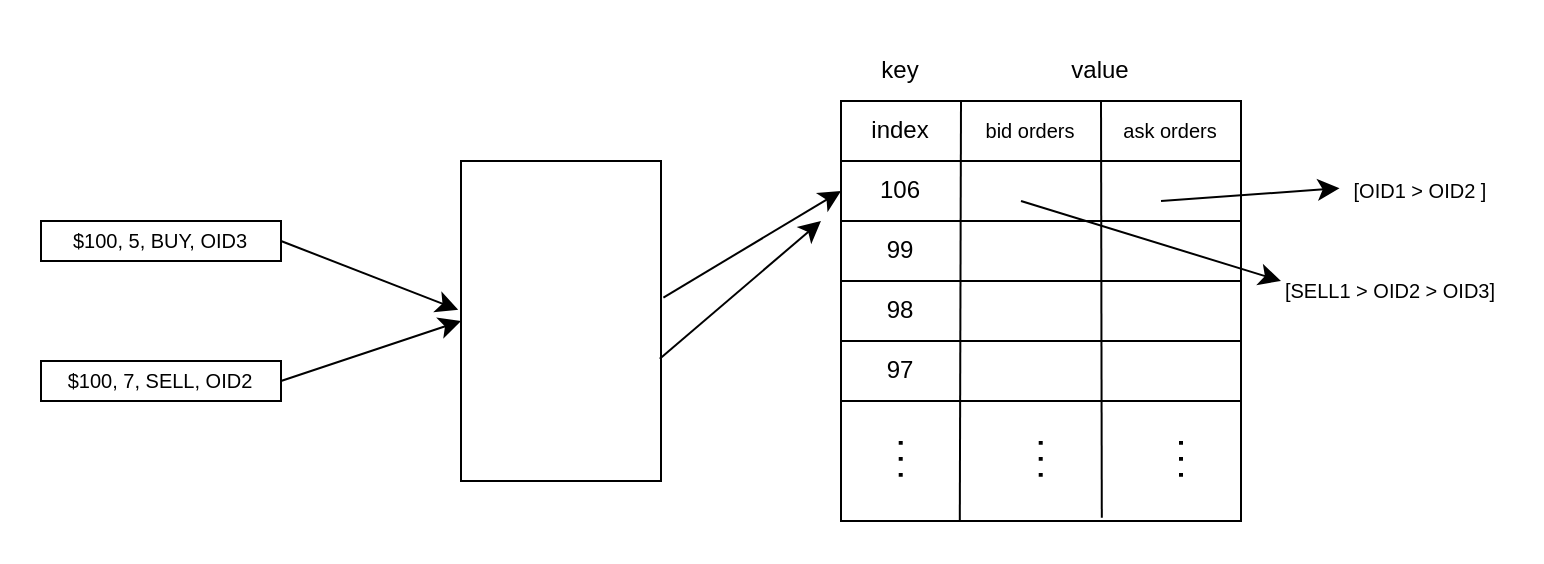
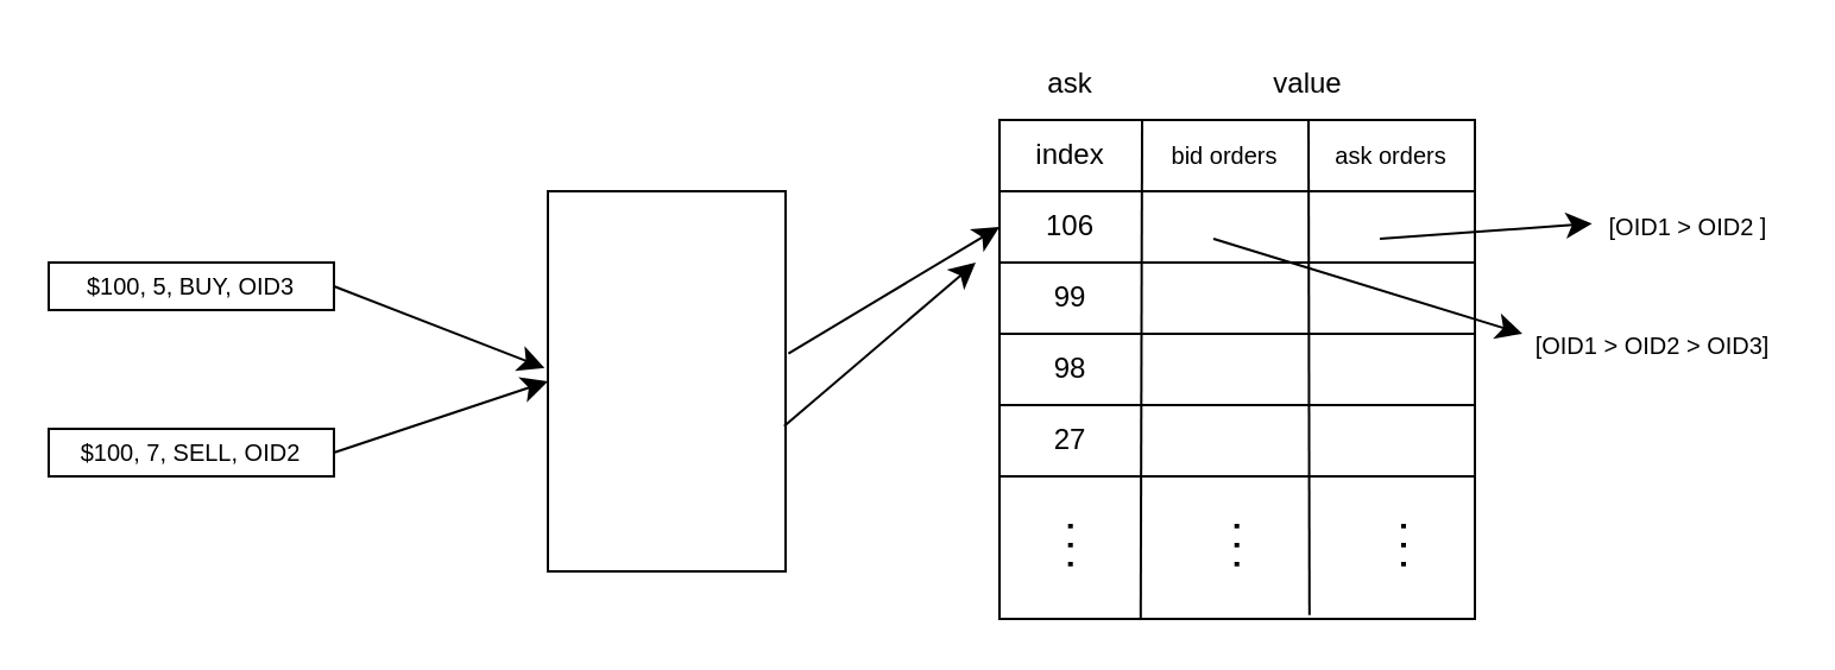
  <mxCell id="0" />
  <mxCell id="1" parent="0" />
  <mxCell id="2" value="" style="rounded=0;whiteSpace=wrap;html=1;" vertex="1" parent="1"><mxGeometry x="230" y="80" width="100" height="160" as="geometry" /></mxCell>
  <mxCell id="3" value="" style="rounded=0;whiteSpace=wrap;html=1;" vertex="1" parent="1"><mxGeometry x="420" y="50" width="200" height="210" as="geometry" /></mxCell>
  <mxCell id="4" value="" style="endArrow=none;html=1;rounded=0;fontSize=12;startSize=8;endSize=8;curved=1;exitX=0.297;exitY=1.001;exitDx=0;exitDy=0;exitPerimeter=0;" edge="1" parent="1" source="3"><mxGeometry width="50" height="50" relative="1" as="geometry"><mxPoint x="480" y="230" as="sourcePoint" /><mxPoint x="480" y="50" as="targetPoint" /></mxGeometry></mxCell>
  <mxCell id="5" value="" style="endArrow=none;html=1;rounded=0;fontSize=12;startSize=8;endSize=8;curved=1;exitX=0;exitY=0.5;exitDx=0;exitDy=0;entryX=1;entryY=0.5;entryDx=0;entryDy=0;" edge="1" parent="1"><mxGeometry width="50" height="50" relative="1" as="geometry"><mxPoint x="420" y="170" as="sourcePoint" /><mxPoint x="620" y="170" as="targetPoint" /></mxGeometry></mxCell>
  <mxCell id="6" value="" style="endArrow=none;html=1;rounded=0;fontSize=12;startSize=8;endSize=8;curved=1;exitX=0;exitY=0.5;exitDx=0;exitDy=0;entryX=1;entryY=0.5;entryDx=0;entryDy=0;" edge="1" parent="1"><mxGeometry width="50" height="50" relative="1" as="geometry"><mxPoint x="420" y="140" as="sourcePoint" /><mxPoint x="620" y="140" as="targetPoint" /></mxGeometry></mxCell>
  <mxCell id="7" value="" style="endArrow=none;html=1;rounded=0;fontSize=12;startSize=8;endSize=8;curved=1;exitX=0;exitY=0.5;exitDx=0;exitDy=0;entryX=1;entryY=0.5;entryDx=0;entryDy=0;" edge="1" parent="1"><mxGeometry width="50" height="50" relative="1" as="geometry"><mxPoint x="420" y="110" as="sourcePoint" /><mxPoint x="620" y="110" as="targetPoint" /></mxGeometry></mxCell>
  <mxCell id="8" value="" style="endArrow=none;html=1;rounded=0;fontSize=12;startSize=8;endSize=8;curved=1;exitX=0;exitY=0.5;exitDx=0;exitDy=0;entryX=1;entryY=0.5;entryDx=0;entryDy=0;" edge="1" parent="1"><mxGeometry width="50" height="50" relative="1" as="geometry"><mxPoint x="420" y="80" as="sourcePoint" /><mxPoint x="620" y="80" as="targetPoint" /></mxGeometry></mxCell>
  <mxCell id="9" value="" style="endArrow=none;html=1;rounded=0;fontSize=12;startSize=8;endSize=8;curved=1;exitX=0.652;exitY=0.992;exitDx=0;exitDy=0;exitPerimeter=0;" edge="1" parent="1" source="3"><mxGeometry width="50" height="50" relative="1" as="geometry"><mxPoint x="550" y="230" as="sourcePoint" /><mxPoint x="550" y="50" as="targetPoint" /></mxGeometry></mxCell>
  <mxCell id="10" value="index" style="text;html=1;align=center;verticalAlign=middle;whiteSpace=wrap;rounded=0;" vertex="1" parent="1"><mxGeometry x="420" y="50" width="60" height="30" as="geometry" /></mxCell>
  <mxCell id="11" value="&lt;font style=&quot;font-size: 10px;&quot;&gt;bid orders&lt;/font&gt;" style="text;html=1;align=center;verticalAlign=middle;whiteSpace=wrap;rounded=0;" vertex="1" parent="1"><mxGeometry x="480" y="50" width="70" height="30" as="geometry" /></mxCell>
  <mxCell id="12" value="106" style="text;html=1;align=center;verticalAlign=middle;whiteSpace=wrap;rounded=0;" vertex="1" parent="1"><mxGeometry x="420" y="80" width="60" height="30" as="geometry" /></mxCell>
  <mxCell id="13" value="99" style="text;html=1;align=center;verticalAlign=middle;whiteSpace=wrap;rounded=0;" vertex="1" parent="1"><mxGeometry x="420" y="110" width="60" height="30" as="geometry" /></mxCell>
  <mxCell id="14" value="98" style="text;html=1;align=center;verticalAlign=middle;whiteSpace=wrap;rounded=0;" vertex="1" parent="1"><mxGeometry x="420" y="140" width="60" height="30" as="geometry" /></mxCell>
- <mxCell id="15" value="97" style="text;html=1;align=center;verticalAlign=middle;whiteSpace=wrap;rounded=0;" vertex="1" parent="1"><mxGeometry x="420" y="170" width="60" height="30" as="geometry" /></mxCell>
+ <mxCell id="15" value="27" style="text;html=1;align=center;verticalAlign=middle;whiteSpace=wrap;rounded=0;" vertex="1" parent="1"><mxGeometry x="420" y="170" width="60" height="30" as="geometry" /></mxCell>
  <mxCell id="16" value="" style="endArrow=none;html=1;rounded=0;fontSize=12;startSize=8;endSize=8;curved=1;exitX=0;exitY=0.5;exitDx=0;exitDy=0;entryX=1;entryY=0.5;entryDx=0;entryDy=0;" edge="1" parent="1"><mxGeometry width="50" height="50" relative="1" as="geometry"><mxPoint x="420" y="200" as="sourcePoint" /><mxPoint x="620" y="200" as="targetPoint" /></mxGeometry></mxCell>
  <mxCell id="17" value="" style="endArrow=none;dashed=1;html=1;dashPattern=1 3;strokeWidth=2;rounded=0;fontSize=12;startSize=8;endSize=8;curved=1;" edge="1" parent="1"><mxGeometry width="50" height="50" relative="1" as="geometry"><mxPoint x="449.86" y="220" as="sourcePoint" /><mxPoint x="449.86" y="240" as="targetPoint" /></mxGeometry></mxCell>
  <mxCell id="18" value="" style="endArrow=none;dashed=1;html=1;dashPattern=1 3;strokeWidth=2;rounded=0;fontSize=12;startSize=8;endSize=8;curved=1;" edge="1" parent="1"><mxGeometry width="50" height="50" relative="1" as="geometry"><mxPoint x="519.86" y="220" as="sourcePoint" /><mxPoint x="519.86" y="240" as="targetPoint" /></mxGeometry></mxCell>
  <mxCell id="19" value="" style="endArrow=none;dashed=1;html=1;dashPattern=1 3;strokeWidth=2;rounded=0;fontSize=12;startSize=8;endSize=8;curved=1;" edge="1" parent="1"><mxGeometry width="50" height="50" relative="1" as="geometry"><mxPoint x="590" y="220" as="sourcePoint" /><mxPoint x="590" y="240" as="targetPoint" /></mxGeometry></mxCell>
  <mxCell id="20" value="&lt;font style=&quot;font-size: 10px;&quot;&gt;ask orders&lt;/font&gt;" style="text;html=1;align=center;verticalAlign=middle;whiteSpace=wrap;rounded=0;" vertex="1" parent="1"><mxGeometry x="550" y="50" width="70" height="30" as="geometry" /></mxCell>
  <mxCell id="21" value="" style="endArrow=classic;html=1;rounded=0;fontSize=12;startSize=8;endSize=8;curved=1;" edge="1" parent="1"><mxGeometry width="50" height="50" relative="1" as="geometry"><mxPoint x="510" y="100" as="sourcePoint" /><mxPoint x="640" y="140" as="targetPoint" /></mxGeometry></mxCell>
- <mxCell id="22" value="&lt;font style=&quot;font-size: 10px;&quot;&gt;[SELL1 &amp;gt; OID2 &amp;gt; OID3]&lt;/font&gt;" style="text;html=1;align=center;verticalAlign=middle;whiteSpace=wrap;rounded=0;" vertex="1" parent="1"><mxGeometry x="640" y="130" width="110" height="30" as="geometry" /></mxCell>
+ <mxCell id="22" value="&lt;font style=&quot;font-size: 10px;&quot;&gt;[OID1 &amp;gt; OID2 &amp;gt; OID3]&lt;/font&gt;" style="text;html=1;align=center;verticalAlign=middle;whiteSpace=wrap;rounded=0;" vertex="1" parent="1"><mxGeometry x="640" y="130" width="110" height="30" as="geometry" /></mxCell>
  <mxCell id="23" value="" style="endArrow=classic;html=1;rounded=0;fontSize=12;startSize=8;endSize=8;curved=1;entryX=-0.009;entryY=0.454;entryDx=0;entryDy=0;entryPerimeter=0;" edge="1" parent="1" target="24"><mxGeometry width="50" height="50" relative="1" as="geometry"><mxPoint x="580" y="100" as="sourcePoint" /><mxPoint x="660" y="100" as="targetPoint" /></mxGeometry></mxCell>
  <mxCell id="24" value="&lt;font style=&quot;font-size: 10px;&quot;&gt;[OID1 &amp;gt; OID2 ]&lt;/font&gt;" style="text;html=1;align=center;verticalAlign=middle;whiteSpace=wrap;rounded=0;" vertex="1" parent="1"><mxGeometry x="670" y="80" width="80" height="30" as="geometry" /></mxCell>
  <mxCell id="25" value="" style="rounded=0;whiteSpace=wrap;html=1;" vertex="1" parent="1"><mxGeometry x="20" y="110" width="120" height="20" as="geometry" /></mxCell>
  <mxCell id="26" value="&lt;font style=&quot;font-size: 10px;&quot;&gt;$100, 5, BUY, OID3&lt;/font&gt;" style="text;html=1;align=center;verticalAlign=middle;whiteSpace=wrap;rounded=0;" vertex="1" parent="1"><mxGeometry x="20" y="110" width="120" height="20" as="geometry" /></mxCell>
  <mxCell id="27" value="" style="rounded=0;whiteSpace=wrap;html=1;" vertex="1" parent="1"><mxGeometry x="20" y="180" width="120" height="20" as="geometry" /></mxCell>
  <mxCell id="28" value="&lt;font style=&quot;font-size: 10px;&quot;&gt;$100, 7, SELL, OID2&lt;/font&gt;" style="text;html=1;align=center;verticalAlign=middle;whiteSpace=wrap;rounded=0;" vertex="1" parent="1"><mxGeometry x="20" y="180" width="120" height="20" as="geometry" /></mxCell>
  <mxCell id="29" value="" style="endArrow=classic;html=1;rounded=0;fontSize=12;startSize=8;endSize=8;curved=1;exitX=1;exitY=0.5;exitDx=0;exitDy=0;entryX=-0.014;entryY=0.465;entryDx=0;entryDy=0;entryPerimeter=0;" edge="1" parent="1" source="26" target="2"><mxGeometry width="50" height="50" relative="1" as="geometry"><mxPoint x="280" y="250" as="sourcePoint" /><mxPoint x="330" y="200" as="targetPoint" /></mxGeometry></mxCell>
  <mxCell id="30" value="" style="endArrow=classic;html=1;rounded=0;fontSize=12;startSize=8;endSize=8;curved=1;exitX=1;exitY=0.5;exitDx=0;exitDy=0;entryX=0;entryY=0.5;entryDx=0;entryDy=0;" edge="1" parent="1" source="28" target="2"><mxGeometry width="50" height="50" relative="1" as="geometry"><mxPoint x="280" y="250" as="sourcePoint" /><mxPoint x="330" y="200" as="targetPoint" /></mxGeometry></mxCell>
  <mxCell id="31" value="" style="endArrow=classic;html=1;rounded=0;fontSize=12;startSize=8;endSize=8;curved=1;exitX=1.012;exitY=0.427;exitDx=0;exitDy=0;exitPerimeter=0;entryX=0;entryY=0.5;entryDx=0;entryDy=0;" edge="1" parent="1" source="2" target="12"><mxGeometry width="50" height="50" relative="1" as="geometry"><mxPoint x="280" y="250" as="sourcePoint" /><mxPoint x="330" y="200" as="targetPoint" /></mxGeometry></mxCell>
  <mxCell id="32" value="" style="endArrow=classic;html=1;rounded=0;fontSize=12;startSize=8;endSize=8;curved=1;exitX=0.994;exitY=0.618;exitDx=0;exitDy=0;exitPerimeter=0;" edge="1" parent="1" source="2"><mxGeometry width="50" height="50" relative="1" as="geometry"><mxPoint x="280" y="250" as="sourcePoint" /><mxPoint x="410" y="110" as="targetPoint" /></mxGeometry></mxCell>
- <mxCell id="33" value="key" style="text;html=1;align=center;verticalAlign=middle;whiteSpace=wrap;rounded=0;" vertex="1" parent="1"><mxGeometry x="420" y="20" width="60" height="30" as="geometry" /></mxCell>
+ <mxCell id="33" value="ask" style="text;html=1;align=center;verticalAlign=middle;whiteSpace=wrap;rounded=0;" vertex="1" parent="1"><mxGeometry x="420" y="20" width="60" height="30" as="geometry" /></mxCell>
  <mxCell id="34" value="value" style="text;html=1;align=center;verticalAlign=middle;whiteSpace=wrap;rounded=0;" vertex="1" parent="1"><mxGeometry x="520" y="20" width="60" height="30" as="geometry" /></mxCell>
